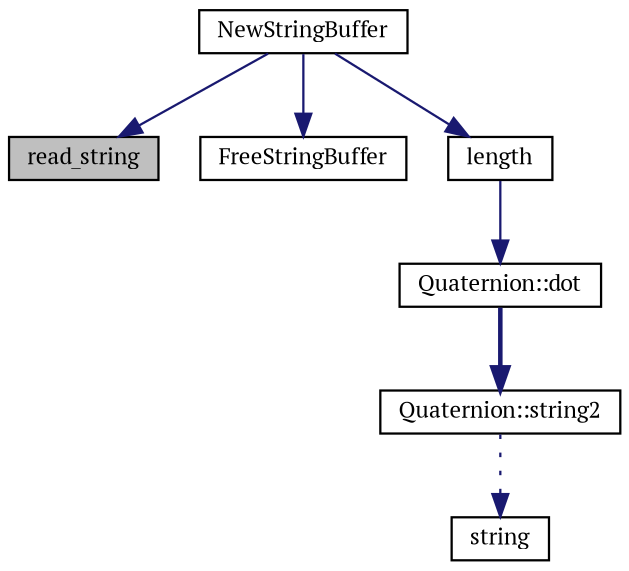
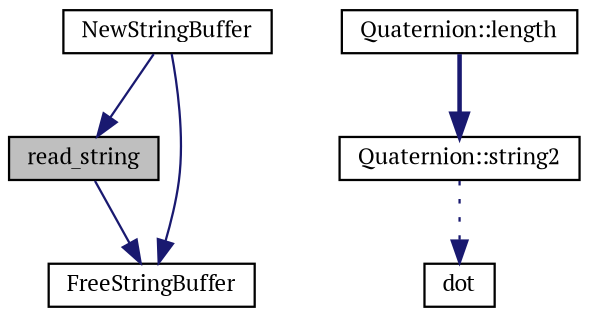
  digraph {
    fontname="PT Serif"
    rankdir=TB
    node [color=black fillcolor=white fontname="PT Serif" fontsize=10 shape=record style=filled]
    edge [color=midnightblue fontname="PT Serif" fontsize=10 labelfontname=Helvetica labelfontsize=10 style=solid]
    n1 [fillcolor=grey75 fontcolor=black height=0.2 label=read_string width=0.4]
    n2 [height=0.2 label=FreeStringBuffer width=0.4]
    n3 [height=0.2 label=NewStringBuffer width=0.4]
-   n4 [height=0.2 label=length width=0.4]
-   n5 [height=0.2 label="Quaternion::dot" width=0.4]
+   n5 [height=0.2 label="Quaternion::length" width=0.4]
    n6 [height=0.2 label="Quaternion::string2" width=0.4]
-   n7 [height=0.2 label=string width=0.4]
+   n7 [height=0.2 label=dot width=0.4]
+   n1 -> n2
    n3 -> n1
    n3 -> n2
-   n3 -> n4
-   n4 -> n5
    n5 -> n6 [style=bold]
    n6 -> n7 [style=dotted]
  }
